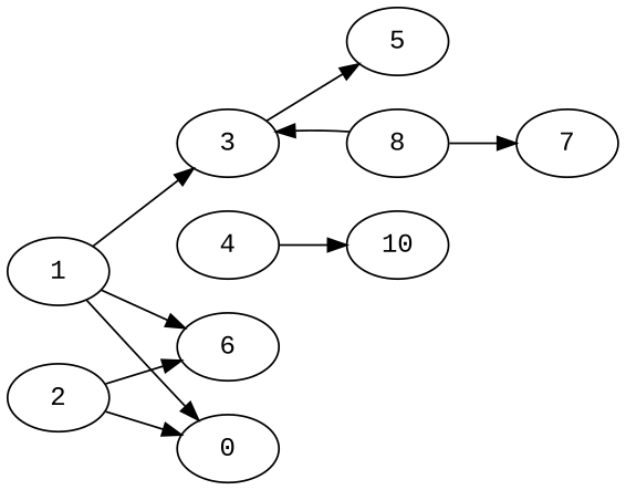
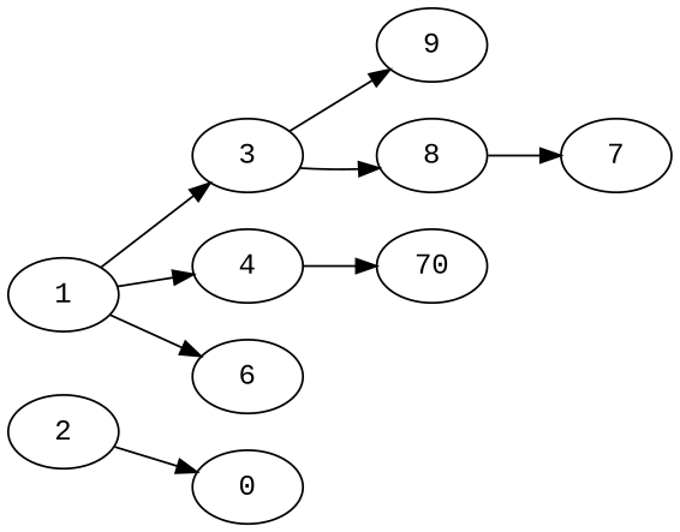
  digraph {
    "Duplicate states"=0
    "Max states in OPEN"=19
    Modes="60000ms; partial expansion, ; Pruning: processor isomorphism, processor normalisation, task equivalence, equivalent schedule 2, ; F-value: new, DRT, ; Optimisation: list scheduling, "
    "Node concurrency"=7
    "Number of processors"=16
    "Pruned using list schedule length"=308978
    "States removed from OPEN"=42998
    "Time to schedule (ms)"=696
    "Total idle time"=293
    "Total schedule length"=206
    "Total sequential time"=451
    "Total states created"=361518
    fontname="Liberation Mono"
    rankdir=LR
    node [Processor=0 Weight=19 fontname="Liberation Mono"]
    edge [Weight=3 fontname="Liberation Mono"]
    1 ["Finish time"=47 "Start time"=0 Weight=47]
    3 ["Finish time"=74 Processor=1 "Start time"=55]
    4 ["Finish time"=93 Processor=1 "Start time"=74]
    6 ["Finish time"=206 "Start time"=122 Weight=84]
    2 ["Finish time"=122 "Start time"=47 Weight=75]
    n6 ["Finish time"=200 Processor=1 "Start time"=125 Weight=75 label=0]
    8 ["Finish time"=183 Processor=2 "Start time"=164]
-   9 ["Finish time"=127 Processor=3 "Start time"=80 Weight=47 label=5]
-   10 ["Finish time"=155 Processor=3 "Start time"=127 Weight=28]
+   9 ["Finish time"=127 Processor=3 "Start time"=80 Weight=47]
+   10 ["Finish time"=155 Processor=3 "Start time"=127 Weight=28 label=70]
    7 ["Finish time"=164 Processor=2 "Start time"=126 Weight=38]
    1 -> 3 [Weight=8]
-   1 -> n6
+   1 -> 4
    1 -> 6 [Weight=5]
-   8 -> 3 [Weight=2]
+   3 -> 8 [Weight=2]
    3 -> 9 [Weight=6]
    4 -> 10 [Weight=7]
-   2 -> 6 [Weight=7]
    2 -> n6
    8 -> 7 [Weight=4]
  }
